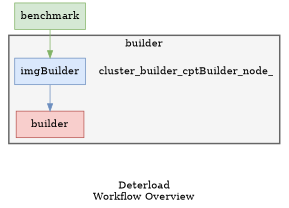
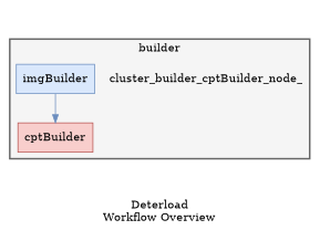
  digraph {
    compound=True
    label="Deterload\nWorkflow Overview"
    node [shape=box style=filled]
    n1 [height=0 label=cluster_builder_cptBuilder_node_ margin=0 shape=none width=0 style=""]
    n2 [color="#6C8EBF" fillcolor="#DAE8FC" label=imgBuilder]
-   n3 [color="#B85450" fillcolor="#F8CECC" label=builder]
-   n4 [color="#82B366" fillcolor="#D5E8D4" label=benchmark]
+   n3 [color="#B85450" fillcolor="#F8CECC" label=cptBuilder]
    subgraph cluster_1 {
      bgcolor="#F5F5F5"
      label=builder
      pencolor="#666666"
      penwidth=2
      n1
      n2
      n3
    }
    n2 -> n3 [color="#6C8EBF"]
-   n4 -> n2 [color="#82B366"]
  }
